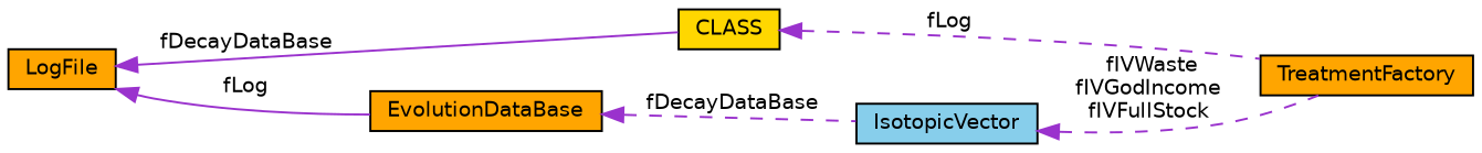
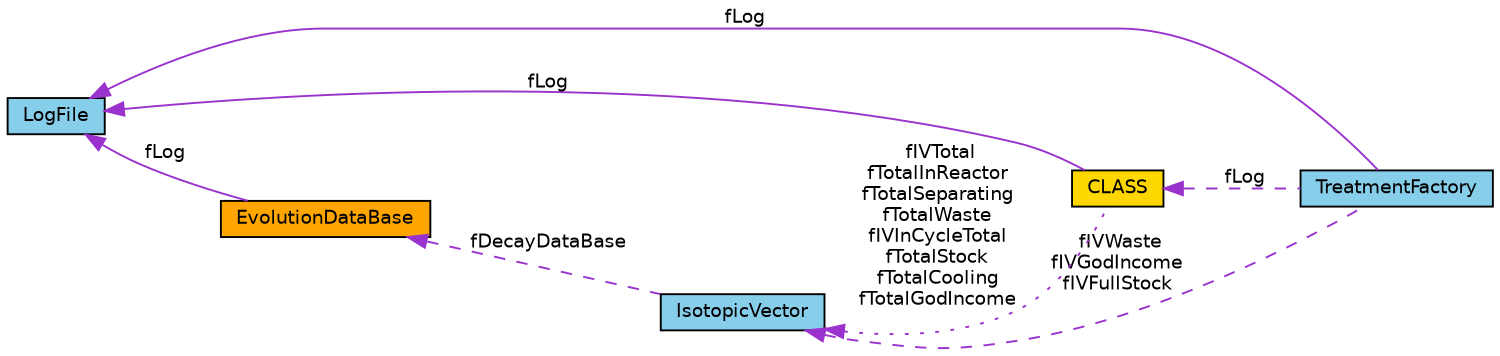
  digraph {
    rankdir=LR
    node [color=black fillcolor=skyblue fontname=Helvetica fontsize=10 shape=record style=filled]
    edge [color=darkorchid3 dir=back fontname=Helvetica fontsize=10 labelfontname=Helvetica labelfontsize=10 style=dashed]
-   n1 [fillcolor=orange fontcolor=black height=0.2 label=TreatmentFactory width=0.4]
+   n1 [fontcolor=black height=0.2 label=TreatmentFactory width=0.4]
    n2 [height=0.2 label=IsotopicVector width=0.4]
    n3 [fillcolor=gold height=0.2 label=CLASS width=0.4]
    n4 [fillcolor=orange height=0.2 label=EvolutionDataBase width=0.4]
-   n5 [fillcolor=orange height=0.2 label=LogFile width=0.4]
+   n5 [height=0.2 label=LogFile width=0.4]
    n2 -> n1 [label=" fIVWaste\nfIVGodIncome\nfIVFullStock"]
+   n2 -> n3 [label=" fIVTotal\nfTotalInReactor\nfTotalSeparating\nfTotalWaste\nfIVInCycleTotal\nfTotalStock\nfTotalCooling\nfTotalGodIncome" style=dotted]
    n3 -> n1 [label=" fLog"]
    n4 -> n2 [label=" fDecayDataBase"]
-   n5 -> n3 [label=" fDecayDataBase" style=solid]
+   n5 -> n1 [label=" fLog" style=solid]
+   n5 -> n3 [label=" fLog" style=solid]
    n5 -> n4 [label=" fLog" style=solid]
  }
